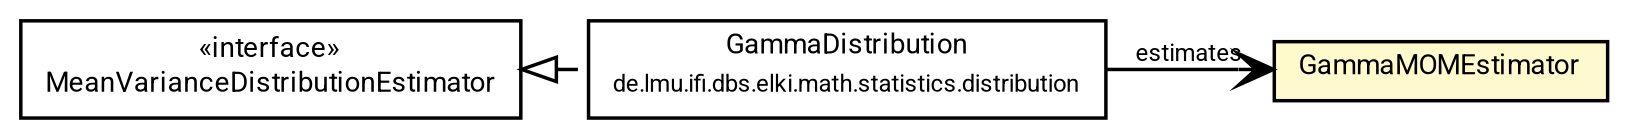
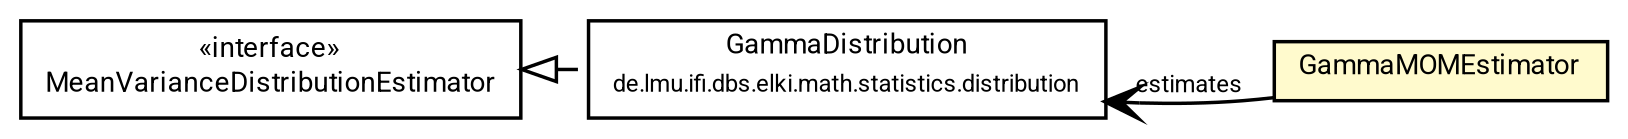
  digraph {
    nodesep=0.15
    rankdir=LR
    ranksep=0.25
    node [fontcolor=black fontname=Roboto fontsize=8 margin=0 shape=plaintext]
    edge [color=black fontname=Roboto fontsize=7 labelfontname=Roboto labelfontsize=7]
    n1 [height=0 label=<<table title="de.lmu.ifi.dbs.elki.math.statistics.distribution.estimator.MeanVarianceDistributionEstimator" border="0" cellborder="1" cellspacing="0" cellpadding="2" href="MeanVarianceDistributionEstimator.html" target="_parent"> 		<tr><td><table border="0" cellspacing="0" cellpadding="1"> 		<tr><td align="center" balign="center"> &#171;interface&#187; </td></tr> 		<tr><td align="center" balign="center"> <font face="Roboto">MeanVarianceDistributionEstimator</font> </td></tr> 		</table></td></tr> 		</table>> width=0]
    n2 [height=0 label=<<table title="de.lmu.ifi.dbs.elki.math.statistics.distribution.GammaDistribution" border="0" cellborder="1" cellspacing="0" cellpadding="2" href="../GammaDistribution.html" target="_parent"> 		<tr><td><table border="0" cellspacing="0" cellpadding="1"> 		<tr><td align="center" balign="center"> <font face="Roboto">GammaDistribution</font> </td></tr> 		<tr><td align="center" balign="center"> <font face="Roboto" point-size="7.0">de.lmu.ifi.dbs.elki.math.statistics.distribution</font> </td></tr> 		</table></td></tr> 		</table>> width=0]
    n3 [height=0 label=<<table title="de.lmu.ifi.dbs.elki.math.statistics.distribution.estimator.GammaMOMEstimator" border="0" cellborder="1" cellspacing="0" cellpadding="2" bgcolor="lemonChiffon" href="GammaMOMEstimator.html" target="_parent"> 		<tr><td><table border="0" cellspacing="0" cellpadding="1"> 		<tr><td align="center" balign="center"> <font face="Roboto">GammaMOMEstimator</font> </td></tr> 		</table></td></tr> 		</table>> width=0]
    n1 -> n2 [arrowtail=empty dir=back style=dashed weight=9]
-   n2 -> n3 [arrowhead=open label=estimates weight=1]
+   n3 -> n2 [arrowhead=open label=estimates weight=1]
  }
